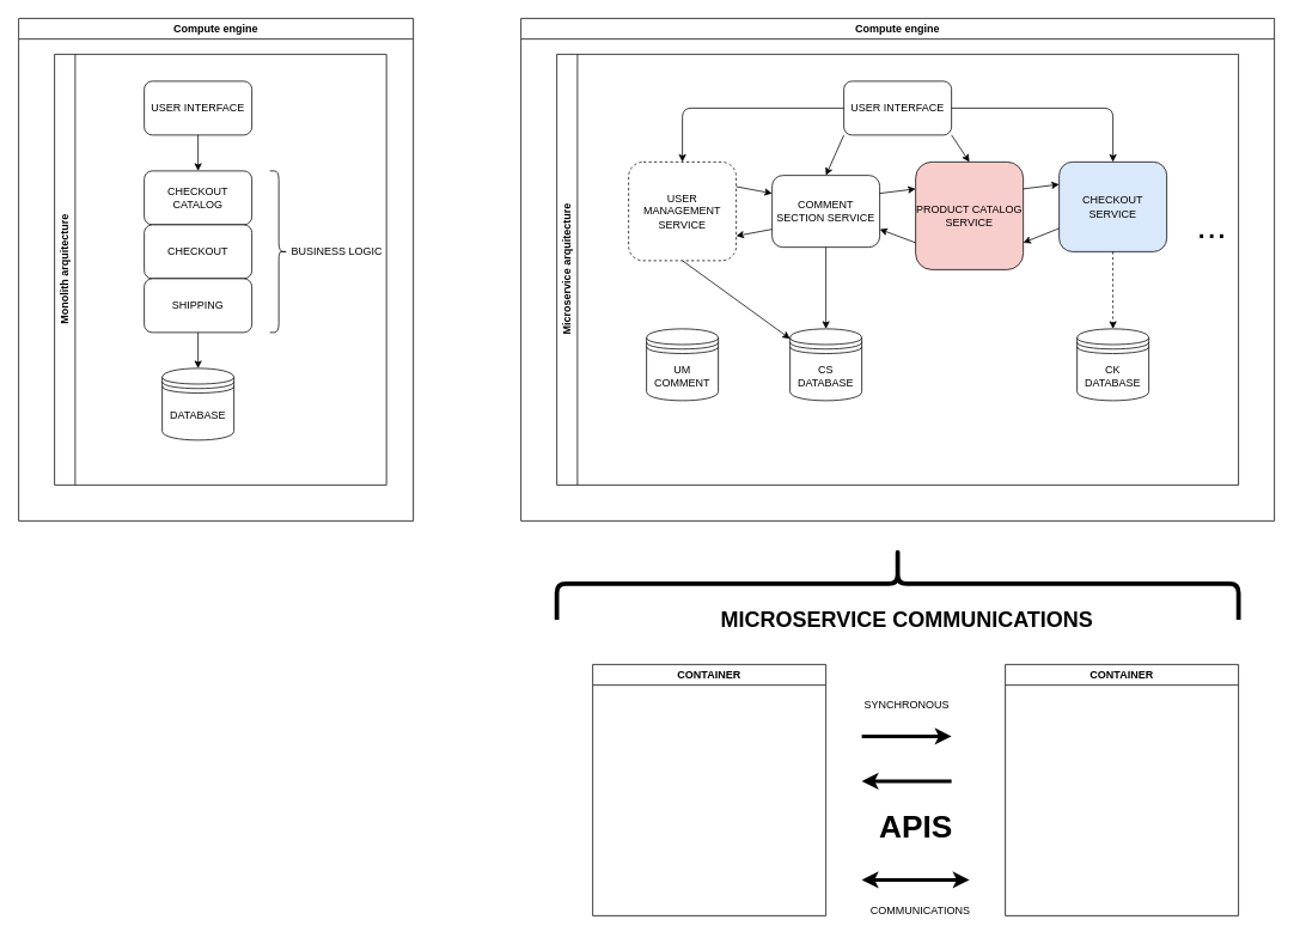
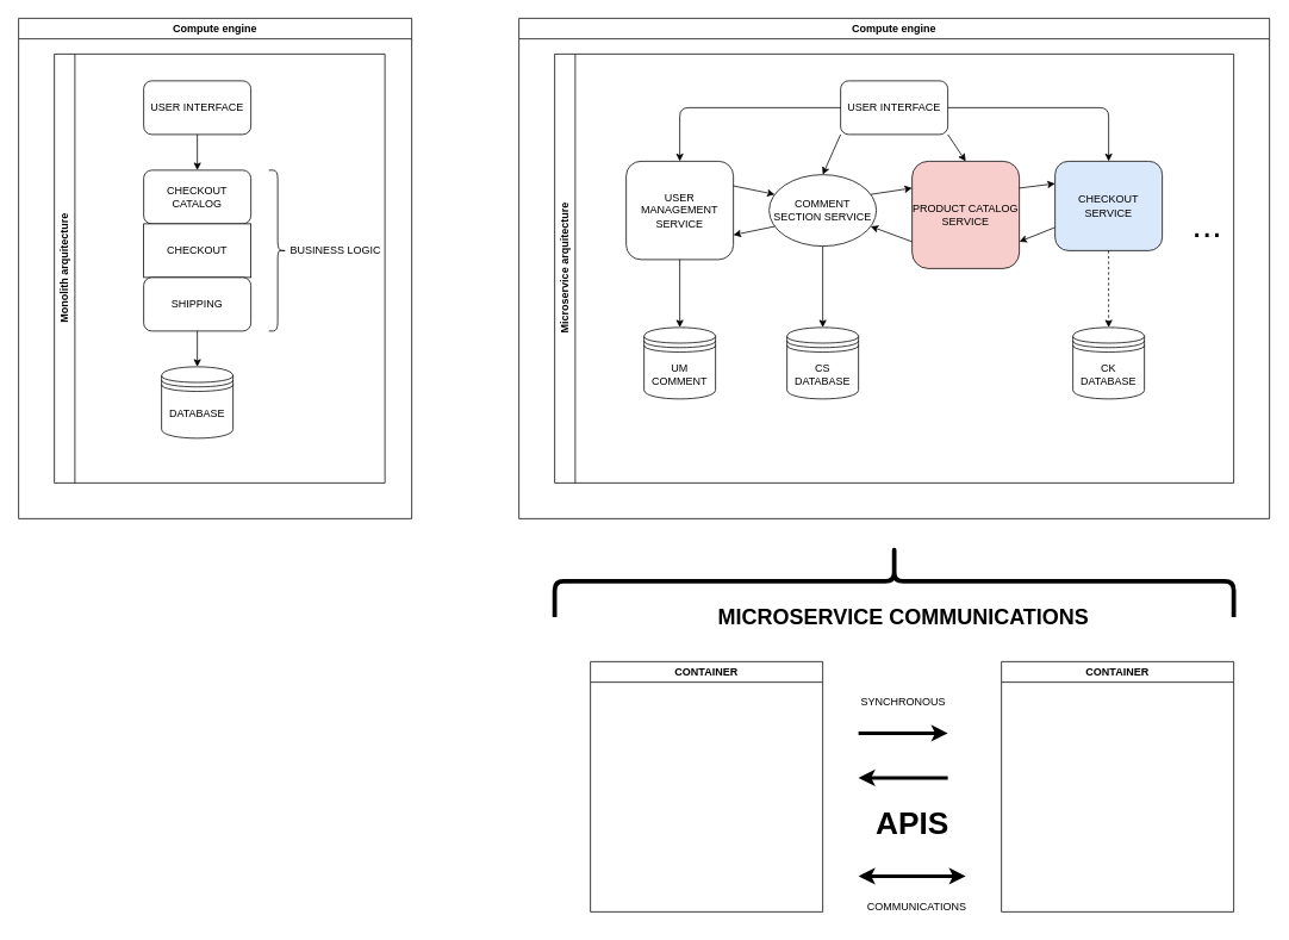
  <mxCell id="0" />
  <mxCell id="1" parent="0" />
  <mxCell id="2" value="Compute engine" style="swimlane;whiteSpace=wrap;html=1;" parent="1" vertex="1"><mxGeometry x="20" y="20" width="440" height="560" as="geometry" /></mxCell>
  <mxCell id="3" value="Monolith arquitecture" style="swimlane;horizontal=0;whiteSpace=wrap;html=1;" parent="2" vertex="1"><mxGeometry x="40" y="40" width="370" height="480" as="geometry" /></mxCell>
  <mxCell id="4" value="USER INTERFACE" style="rounded=1;whiteSpace=wrap;html=1;" parent="3" vertex="1"><mxGeometry x="100" y="30" width="120" height="60" as="geometry" /></mxCell>
  <mxCell id="5" value="CHECKOUT CATALOG" style="rounded=1;whiteSpace=wrap;html=1;" vertex="1" parent="3"><mxGeometry x="100" y="130" width="120" height="60" as="geometry" /></mxCell>
- <mxCell id="6" value="CHECKOUT" style="rounded=1;whiteSpace=wrap;html=1;" vertex="1" parent="3"><mxGeometry x="100" y="190" width="120" height="60" as="geometry" /></mxCell>
+ <mxCell id="6" value="CHECKOUT" style="whiteSpace=wrap;html=1;rounded=0;" vertex="1" parent="3"><mxGeometry x="100" y="190" width="120" height="60" as="geometry" /></mxCell>
  <mxCell id="7" value="SHIPPING" style="rounded=1;whiteSpace=wrap;html=1;" vertex="1" parent="3"><mxGeometry x="100" y="250" width="120" height="60" as="geometry" /></mxCell>
  <mxCell id="8" value="" style="shape=curlyBracket;whiteSpace=wrap;html=1;rounded=1;flipH=1;labelPosition=right;verticalLabelPosition=middle;align=left;verticalAlign=middle;" vertex="1" parent="3"><mxGeometry x="240" y="130" width="20" height="180" as="geometry" /></mxCell>
  <mxCell id="9" value="DATABASE" style="shape=datastore;whiteSpace=wrap;html=1;" vertex="1" parent="3"><mxGeometry x="120" y="350" width="80" height="80" as="geometry" /></mxCell>
  <mxCell id="10" value="" style="endArrow=classic;html=1;exitX=0.5;exitY=1;exitDx=0;exitDy=0;entryX=0.5;entryY=0;entryDx=0;entryDy=0;" edge="1" parent="3" source="4" target="5"><mxGeometry width="50" height="50" relative="1" as="geometry"><mxPoint x="230" y="290" as="sourcePoint" /><mxPoint x="280" y="240" as="targetPoint" /></mxGeometry></mxCell>
  <mxCell id="11" value="" style="endArrow=classic;html=1;entryX=0.5;entryY=0;entryDx=0;entryDy=0;exitX=0.5;exitY=1;exitDx=0;exitDy=0;" edge="1" parent="3" source="7" target="9"><mxGeometry width="50" height="50" relative="1" as="geometry"><mxPoint x="160" y="320" as="sourcePoint" /><mxPoint x="170" y="140" as="targetPoint" /></mxGeometry></mxCell>
  <mxCell id="12" value="BUSINESS LOGIC" style="text;html=1;strokeColor=none;fillColor=none;align=center;verticalAlign=middle;whiteSpace=wrap;rounded=0;rotation=0;" vertex="1" parent="3"><mxGeometry x="260" y="205" width="110" height="30" as="geometry" /></mxCell>
  <mxCell id="13" value="Compute engine" style="swimlane;whiteSpace=wrap;html=1;" vertex="1" parent="1"><mxGeometry x="580" y="20" width="840" height="560" as="geometry" /></mxCell>
  <mxCell id="14" value="Microservice arquitecture" style="swimlane;horizontal=0;whiteSpace=wrap;html=1;" vertex="1" parent="13"><mxGeometry x="40" y="40" width="760" height="480" as="geometry" /></mxCell>
  <mxCell id="15" value="USER INTERFACE" style="rounded=1;whiteSpace=wrap;html=1;" vertex="1" parent="14"><mxGeometry x="320" y="30" width="120" height="60" as="geometry" /></mxCell>
- <mxCell id="16" value="USER MANAGEMENT SERVICE" style="rounded=1;whiteSpace=wrap;html=1;dashed=1;" vertex="1" parent="14"><mxGeometry x="80" y="120" width="120" height="110" as="geometry" /></mxCell>
- <mxCell id="17" value="COMMENT SECTION SERVICE" style="rounded=1;whiteSpace=wrap;html=1;" vertex="1" parent="14"><mxGeometry x="240" y="135" width="120" height="80" as="geometry" /></mxCell>
+ <mxCell id="16" value="USER MANAGEMENT SERVICE" style="rounded=1;whiteSpace=wrap;html=1;" vertex="1" parent="14"><mxGeometry x="80" y="120" width="120" height="110" as="geometry" /></mxCell>
+ <mxCell id="17" value="COMMENT SECTION SERVICE" style="ellipse;whiteSpace=wrap;html=1;" vertex="1" parent="14"><mxGeometry x="240" y="135" width="120" height="80" as="geometry" /></mxCell>
  <mxCell id="18" value="PRODUCT CATALOG SERVICE" style="rounded=1;whiteSpace=wrap;html=1;fillColor=#f8cecc;" vertex="1" parent="14"><mxGeometry x="400" y="120" width="120" height="120" as="geometry" /></mxCell>
  <mxCell id="19" value="CHECKOUT SERVICE" style="rounded=1;whiteSpace=wrap;html=1;fillColor=#dae8fc;" vertex="1" parent="14"><mxGeometry x="560" y="120" width="120" height="100" as="geometry" /></mxCell>
  <mxCell id="20" value="&lt;font style=&quot;font-size: 40px;&quot;&gt;...&lt;/font&gt;" style="text;html=1;align=center;verticalAlign=middle;resizable=0;points=[];autosize=1;strokeColor=none;fillColor=none;" vertex="1" parent="14"><mxGeometry x="700" y="160" width="60" height="60" as="geometry" /></mxCell>
  <mxCell id="21" value="UM COMMENT" style="shape=datastore;whiteSpace=wrap;html=1;" vertex="1" parent="14"><mxGeometry x="100" y="306" width="80" height="80" as="geometry" /></mxCell>
  <mxCell id="22" value="CS DATABASE" style="shape=datastore;whiteSpace=wrap;html=1;" vertex="1" parent="14"><mxGeometry x="260" y="306" width="80" height="80" as="geometry" /></mxCell>
  <mxCell id="23" value="CK DATABASE" style="shape=datastore;whiteSpace=wrap;html=1;" vertex="1" parent="14"><mxGeometry x="580" y="306" width="80" height="80" as="geometry" /></mxCell>
  <mxCell id="24" value="" style="endArrow=classic;html=1;fontSize=40;exitX=1;exitY=0.25;exitDx=0;exitDy=0;entryX=0;entryY=0.25;entryDx=0;entryDy=0;" edge="1" parent="14" source="16" target="17"><mxGeometry width="50" height="50" relative="1" as="geometry"><mxPoint x="250" y="170" as="sourcePoint" /><mxPoint x="300" y="120" as="targetPoint" /></mxGeometry></mxCell>
  <mxCell id="25" value="" style="endArrow=classic;html=1;fontSize=40;exitX=0;exitY=0.75;exitDx=0;exitDy=0;entryX=1;entryY=0.75;entryDx=0;entryDy=0;" edge="1" parent="14" source="17" target="16"><mxGeometry width="50" height="50" relative="1" as="geometry"><mxPoint x="210" y="157.5" as="sourcePoint" /><mxPoint x="250" y="165" as="targetPoint" /></mxGeometry></mxCell>
  <mxCell id="26" value="" style="endArrow=classic;html=1;fontSize=40;entryX=0;entryY=0.25;entryDx=0;entryDy=0;exitX=1;exitY=0.25;exitDx=0;exitDy=0;" edge="1" parent="14" source="17" target="18"><mxGeometry width="50" height="50" relative="1" as="geometry"><mxPoint x="250" y="170" as="sourcePoint" /><mxPoint x="300" y="120" as="targetPoint" /></mxGeometry></mxCell>
  <mxCell id="27" value="" style="endArrow=classic;html=1;fontSize=40;exitX=0;exitY=0.75;exitDx=0;exitDy=0;entryX=1;entryY=0.75;entryDx=0;entryDy=0;" edge="1" parent="14" source="18" target="17"><mxGeometry width="50" height="50" relative="1" as="geometry"><mxPoint x="250" y="170" as="sourcePoint" /><mxPoint x="300" y="120" as="targetPoint" /></mxGeometry></mxCell>
  <mxCell id="28" value="" style="endArrow=classic;html=1;fontSize=40;entryX=0;entryY=0.25;entryDx=0;entryDy=0;exitX=1;exitY=0.25;exitDx=0;exitDy=0;" edge="1" parent="14" source="18" target="19"><mxGeometry width="50" height="50" relative="1" as="geometry"><mxPoint x="250" y="170" as="sourcePoint" /><mxPoint x="300" y="120" as="targetPoint" /></mxGeometry></mxCell>
  <mxCell id="29" value="" style="endArrow=classic;html=1;fontSize=40;entryX=1;entryY=0.75;entryDx=0;entryDy=0;" edge="1" parent="14" source="19" target="18"><mxGeometry width="50" height="50" relative="1" as="geometry"><mxPoint x="250" y="170" as="sourcePoint" /><mxPoint x="300" y="120" as="targetPoint" /></mxGeometry></mxCell>
- <mxCell id="30" value="" style="endArrow=classic;html=1;fontSize=40;exitX=0.5;exitY=1;exitDx=0;exitDy=0;" edge="1" parent="14" source="16" target="22"><mxGeometry width="50" height="50" relative="1" as="geometry"><mxPoint x="250" y="170" as="sourcePoint" /><mxPoint x="300" y="120" as="targetPoint" /></mxGeometry></mxCell>
+ <mxCell id="30" value="" style="endArrow=classic;html=1;fontSize=40;exitX=0.5;exitY=1;exitDx=0;exitDy=0;entryX=0.5;entryY=0;entryDx=0;entryDy=0;" edge="1" parent="14" source="16" target="21"><mxGeometry width="50" height="50" relative="1" as="geometry"><mxPoint x="250" y="170" as="sourcePoint" /><mxPoint x="300" y="120" as="targetPoint" /></mxGeometry></mxCell>
  <mxCell id="31" value="" style="endArrow=classic;html=1;fontSize=40;exitX=0.5;exitY=1;exitDx=0;exitDy=0;entryX=0.5;entryY=0;entryDx=0;entryDy=0;" edge="1" parent="14" source="17" target="22"><mxGeometry width="50" height="50" relative="1" as="geometry"><mxPoint x="250" y="170" as="sourcePoint" /><mxPoint x="300" y="120" as="targetPoint" /></mxGeometry></mxCell>
  <mxCell id="32" value="" style="endArrow=classic;html=1;fontSize=40;exitX=0.5;exitY=1;exitDx=0;exitDy=0;entryX=0.5;entryY=0;entryDx=0;entryDy=0;dashed=1;" edge="1" parent="14" source="19" target="23"><mxGeometry width="50" height="50" relative="1" as="geometry"><mxPoint x="250" y="170" as="sourcePoint" /><mxPoint x="300" y="120" as="targetPoint" /></mxGeometry></mxCell>
  <mxCell id="33" value="" style="endArrow=classic;html=1;fontSize=40;exitX=0;exitY=0.5;exitDx=0;exitDy=0;entryX=0.5;entryY=0;entryDx=0;entryDy=0;" edge="1" parent="14" source="15" target="16"><mxGeometry width="50" height="50" relative="1" as="geometry"><mxPoint x="250" y="170" as="sourcePoint" /><mxPoint x="300" y="120" as="targetPoint" /><Array as="points"><mxPoint x="140" y="60" /></Array></mxGeometry></mxCell>
  <mxCell id="34" value="" style="endArrow=classic;html=1;fontSize=40;exitX=0;exitY=1;exitDx=0;exitDy=0;entryX=0.5;entryY=0;entryDx=0;entryDy=0;" edge="1" parent="14" source="15" target="17"><mxGeometry width="50" height="50" relative="1" as="geometry"><mxPoint x="250" y="170" as="sourcePoint" /><mxPoint x="300" y="120" as="targetPoint" /></mxGeometry></mxCell>
  <mxCell id="35" value="" style="endArrow=classic;html=1;fontSize=40;exitX=1;exitY=1;exitDx=0;exitDy=0;entryX=0.5;entryY=0;entryDx=0;entryDy=0;" edge="1" parent="14" source="15" target="18"><mxGeometry width="50" height="50" relative="1" as="geometry"><mxPoint x="250" y="170" as="sourcePoint" /><mxPoint x="300" y="120" as="targetPoint" /></mxGeometry></mxCell>
  <mxCell id="36" value="" style="endArrow=classic;html=1;fontSize=40;exitX=1;exitY=0.5;exitDx=0;exitDy=0;entryX=0.5;entryY=0;entryDx=0;entryDy=0;" edge="1" parent="14" source="15" target="19"><mxGeometry width="50" height="50" relative="1" as="geometry"><mxPoint x="250" y="170" as="sourcePoint" /><mxPoint x="300" y="120" as="targetPoint" /><Array as="points"><mxPoint x="620" y="60" /></Array></mxGeometry></mxCell>
  <mxCell id="37" value="" style="shape=curlyBracket;whiteSpace=wrap;html=1;rounded=1;labelPosition=left;verticalLabelPosition=middle;align=right;verticalAlign=middle;fontSize=40;direction=south;strokeWidth=5;" vertex="1" parent="1"><mxGeometry x="620" y="610" width="760" height="80" as="geometry" /></mxCell>
  <mxCell id="38" value="CONTAINER" style="swimlane;whiteSpace=wrap;html=1;" vertex="1" parent="1"><mxGeometry x="660" y="740" width="260" height="280" as="geometry" /></mxCell>
  <mxCell id="39" value="MICROSERVICE COMMUNICATIONS" style="text;strokeColor=none;fillColor=none;html=1;fontSize=24;fontStyle=1;verticalAlign=middle;align=center;strokeWidth=5;" vertex="1" parent="1"><mxGeometry x="790" y="670" width="440" height="40" as="geometry" /></mxCell>
  <mxCell id="40" value="CONTAINER" style="swimlane;whiteSpace=wrap;html=1;" vertex="1" parent="1"><mxGeometry x="1120" y="740" width="260" height="280" as="geometry" /></mxCell>
  <mxCell id="41" value="" style="endArrow=classic;html=1;fontSize=12;strokeWidth=4;" edge="1" parent="1"><mxGeometry width="50" height="50" relative="1" as="geometry"><mxPoint x="960" y="820" as="sourcePoint" /><mxPoint x="1060" y="820" as="targetPoint" /></mxGeometry></mxCell>
  <mxCell id="42" value="" style="endArrow=classic;html=1;fontSize=12;strokeWidth=4;" edge="1" parent="1"><mxGeometry width="50" height="50" relative="1" as="geometry"><mxPoint x="1060" y="870" as="sourcePoint" /><mxPoint x="960" y="870" as="targetPoint" /></mxGeometry></mxCell>
  <mxCell id="43" value="" style="endArrow=classic;startArrow=classic;html=1;strokeWidth=4;fontSize=12;" edge="1" parent="1"><mxGeometry width="50" height="50" relative="1" as="geometry"><mxPoint x="960" y="980" as="sourcePoint" /><mxPoint x="1080" y="980" as="targetPoint" /></mxGeometry></mxCell>
  <mxCell id="44" value="SYNCHRONOUS" style="text;html=1;align=center;verticalAlign=middle;resizable=0;points=[];autosize=1;strokeColor=none;fillColor=none;fontSize=12;" vertex="1" parent="1"><mxGeometry x="950" y="770" width="120" height="30" as="geometry" /></mxCell>
  <mxCell id="45" value="COMMUNICATIONS" style="text;html=1;align=center;verticalAlign=middle;resizable=0;points=[];autosize=1;strokeColor=none;fillColor=none;fontSize=12;" vertex="1" parent="1"><mxGeometry x="960" y="1000" width="130" height="30" as="geometry" /></mxCell>
  <mxCell id="46" value="&lt;font style=&quot;font-size: 35px;&quot;&gt;APIS&lt;/font&gt;" style="text;strokeColor=none;fillColor=none;html=1;fontSize=24;fontStyle=1;verticalAlign=middle;align=center;strokeWidth=1;" vertex="1" parent="1"><mxGeometry x="940" y="890" width="160" height="60" as="geometry" /></mxCell>
